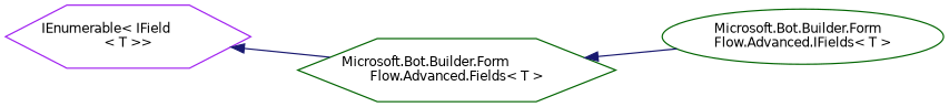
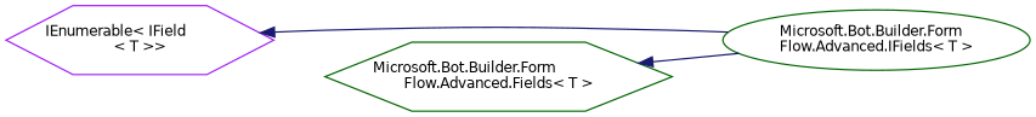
  digraph {
    rankdir=LR
    node [color=darkgreen fillcolor=white fontname=Helvetica fontsize=10 shape=hexagon style=filled]
    edge [color=midnightblue dir=back fontname=Helvetica fontsize=10 labelfontname=Helvetica labelfontsize=10 style=solid]
    n1 [color=purple height=0.2 label="IEnumerable\< IField\l\< T \>\>" width=0.4]
    n2 [height=0.2 label="Microsoft.Bot.Builder.Form\lFlow.Advanced.IFields\< T \>" shape=ellipse width=0.4]
    n3 [height=0.2 label="Microsoft.Bot.Builder.Form\lFlow.Advanced.Fields\< T \>" width=0.4]
-   n1 -> n3
+   n1 -> n2
    n3 -> n2
  }
